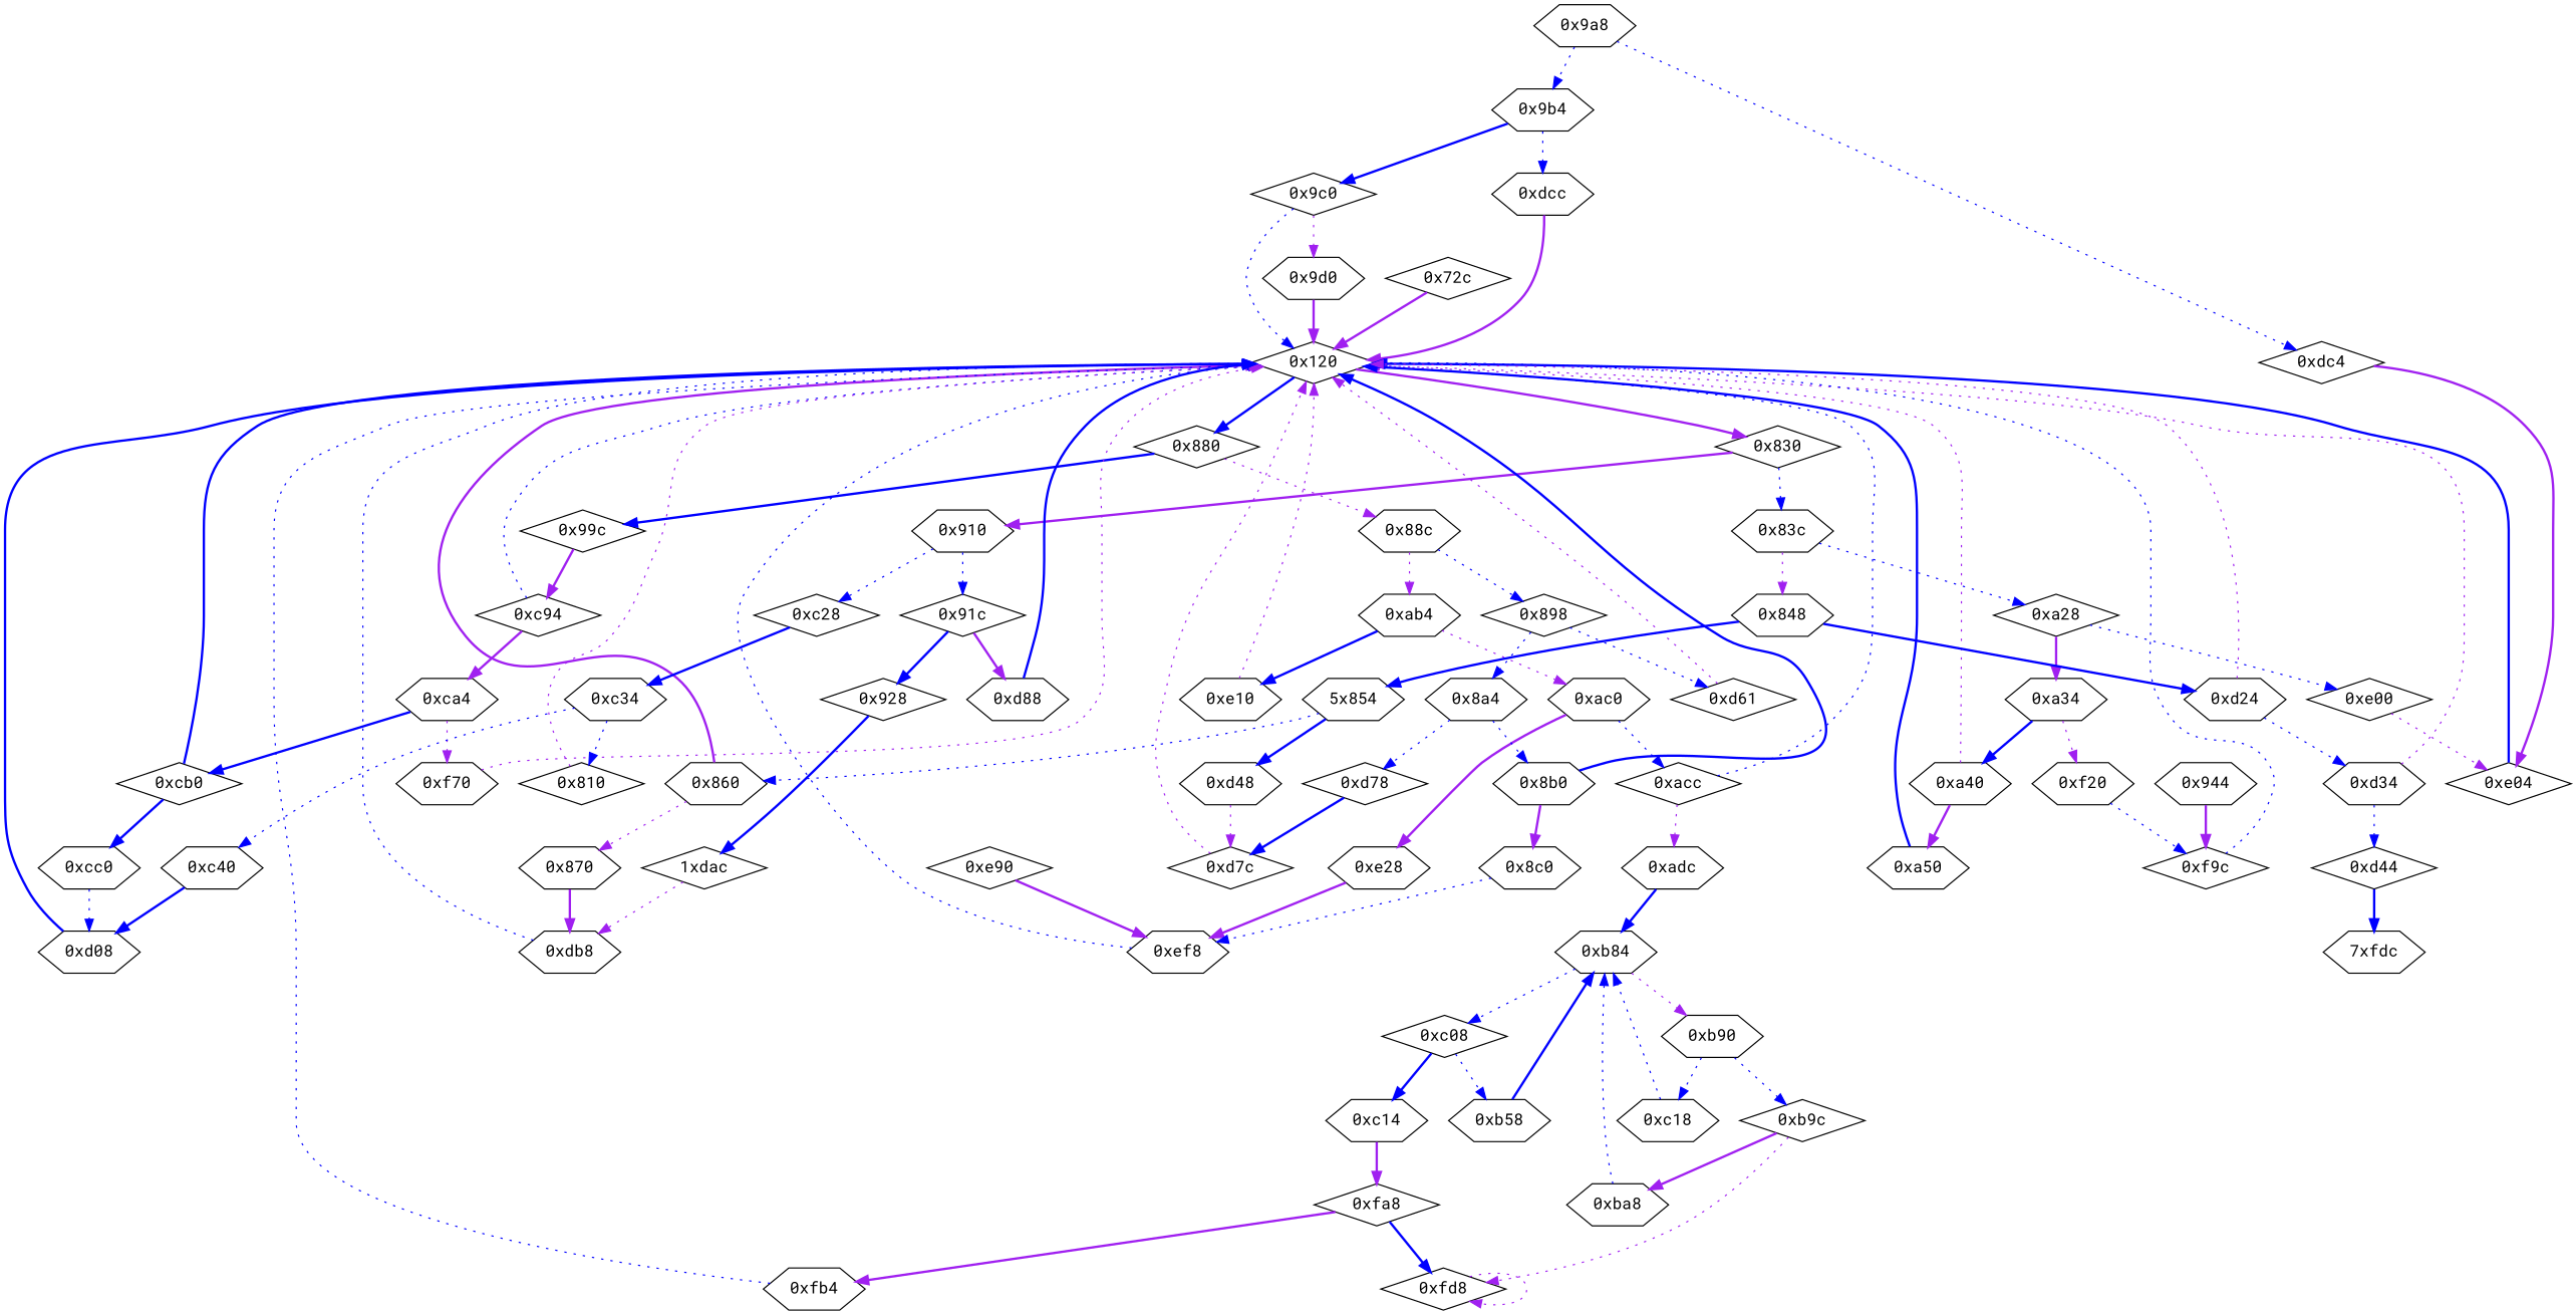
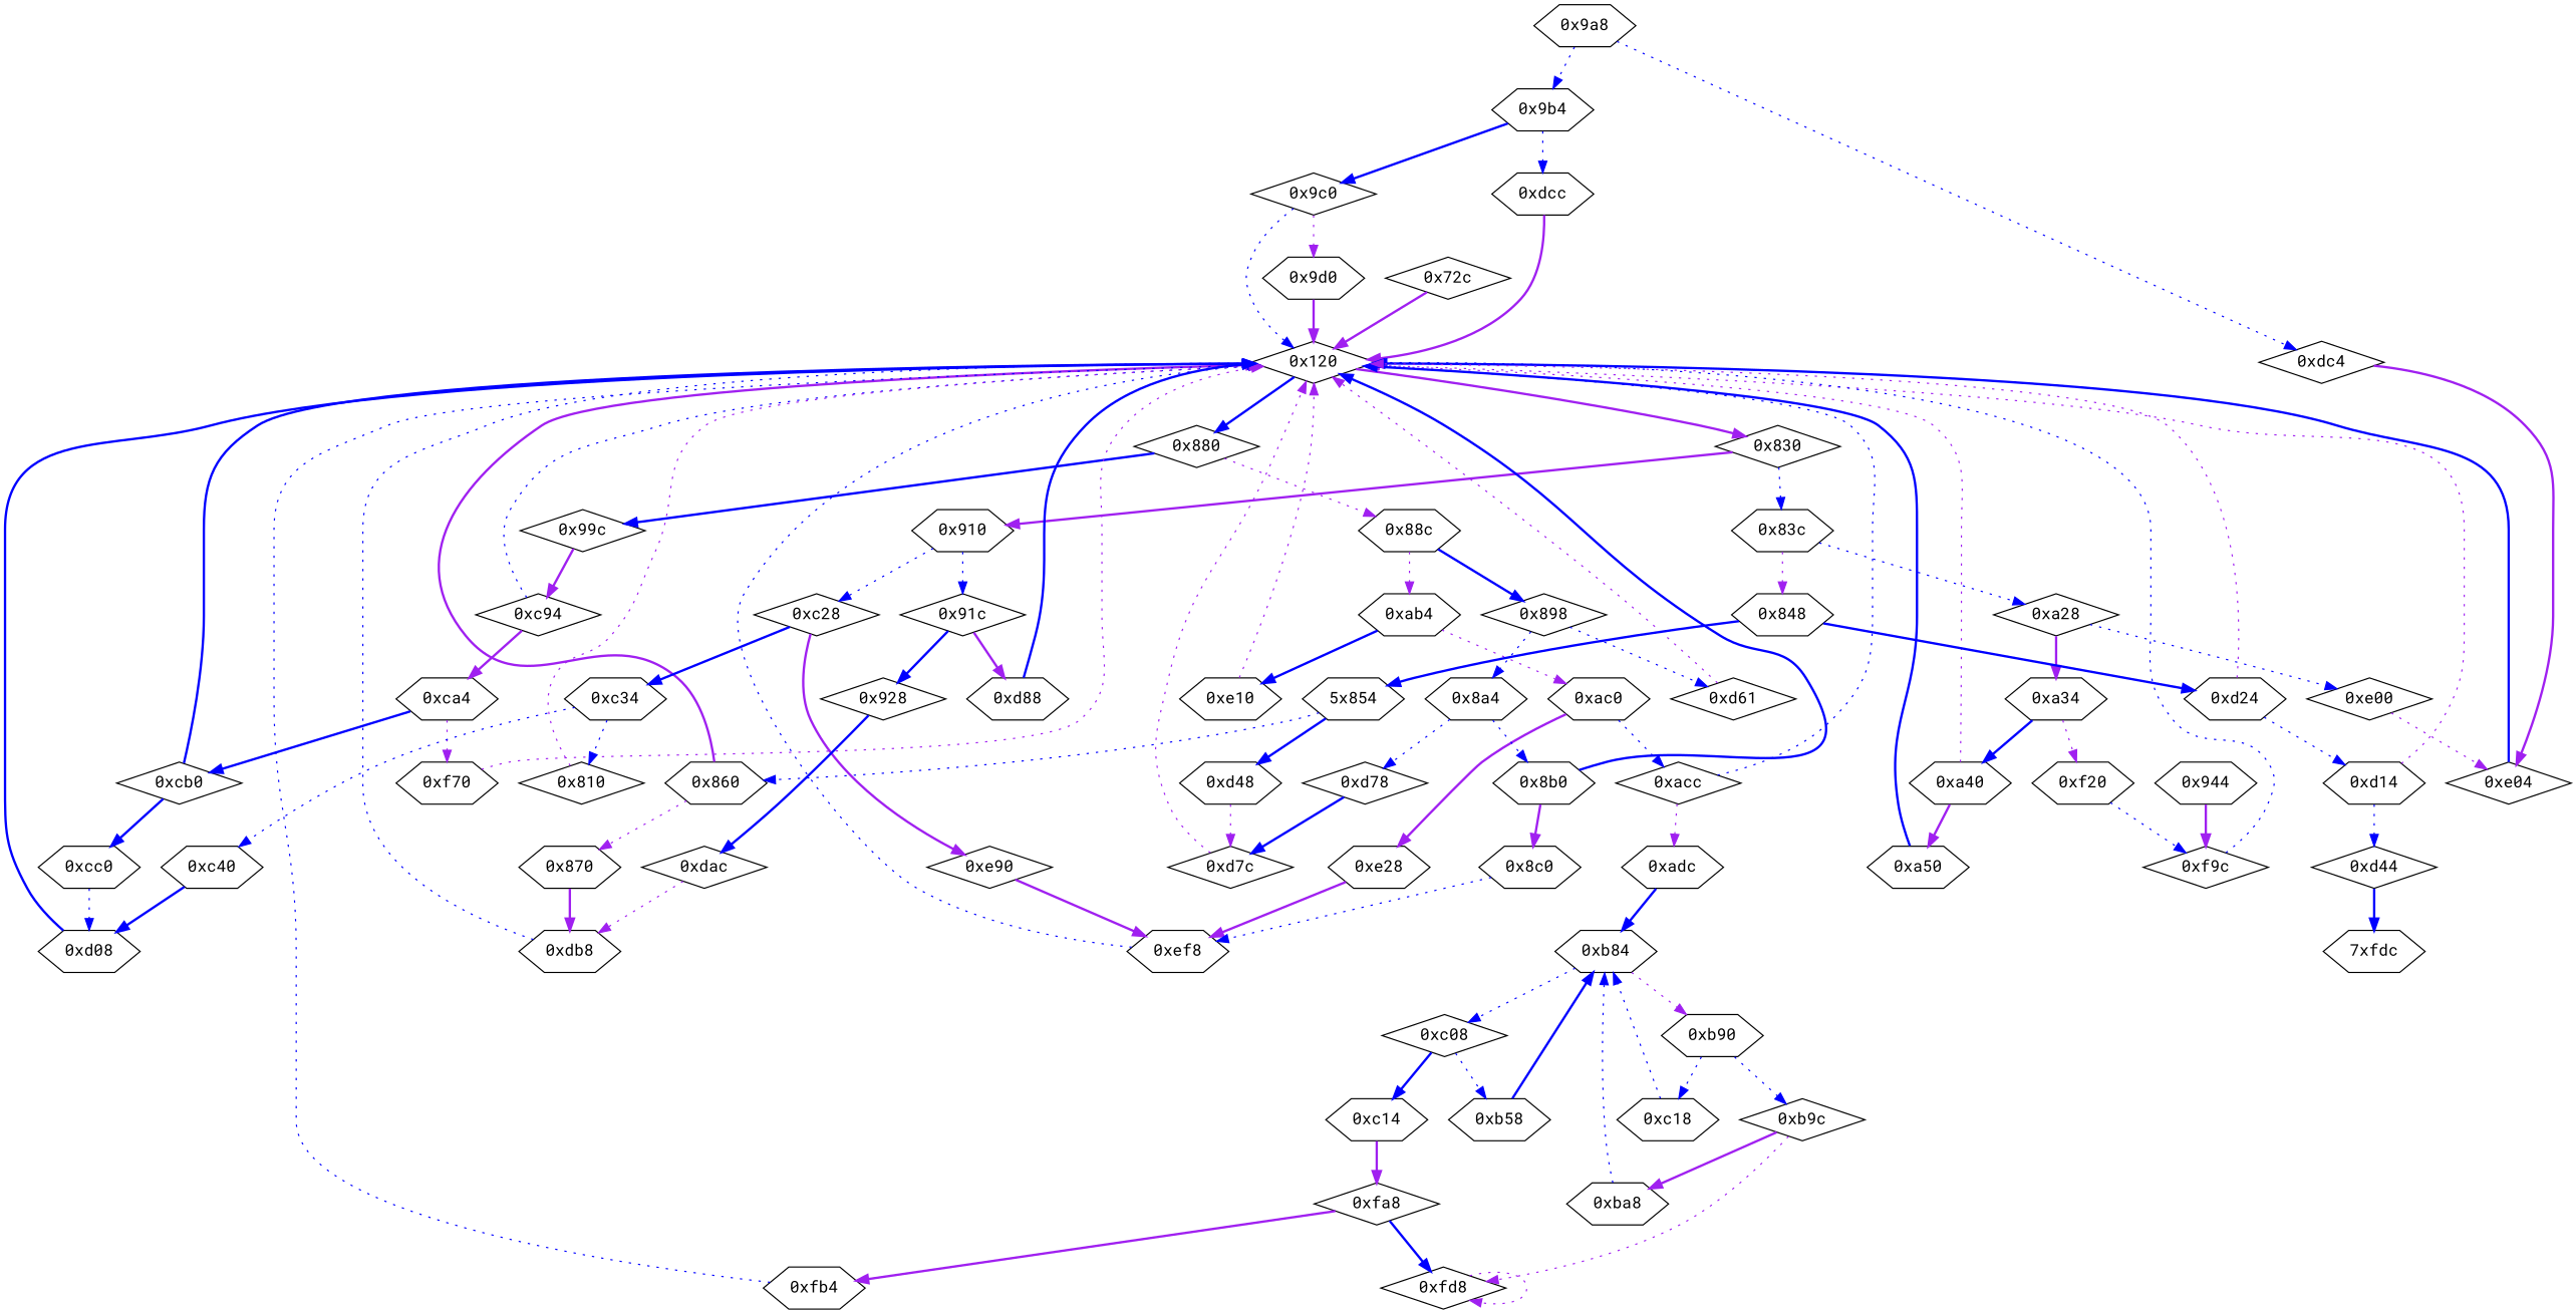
  digraph {
    fontname="Roboto Mono"
    node [fontname="Roboto Mono" opcode="[u'ldr', u'cmp', u'b']" shape=hexagon]
    edge [color=blue fontname="Roboto Mono" style=dotted]
    "0x9d0" [opcode="[u'ldr', u'ldr', u'ldr', u'sub', u'mul', u'mvn', u'ldr', u'orr', u'mov', u'cmn', u'mov', u'ldr', u'cmp', u'mov', u'mov', u'mov', u'cmn', u'mov', u'mov', u'teq', u'mov', u'b']"]
    n2 [label="0x120" opcode="[u'mov', u'ldr', u'cmp', u'b']" shape=diamond]
    "0x880" [shape=diamond]
    "0x830" [shape=diamond]
    "0x99c" [shape=diamond]
    "0x88c"
    "0x83c"
    "0x910"
    "0xb9c" [shape=diamond]
    "0xfd8" [opcode="[u'b']" shape=diamond]
    "0xba8" [opcode="[u'mov', u'bl', u'ldr', u'ldr', u'ldr', u'sub', u'mul', u'eor', u'and', u'ldr', u'ldr', u'mov', u'mov', u'cmp', u'mov', u'cmp', u'mov', u'mov', u'cmp', u'mov', u'mov', u'teq', u'mov', u'b']"]
    "0xb84"
    "0xb90"
    "0xc08" [shape=diamond]
-   "0xd34" [opcode="[u'ldr', u'cmp', u'mov', u'b']"]
+   "0xd34" [opcode="[u'ldr', u'cmp', u'mov', u'b']" label="0xd14"]
    "0xd44" [opcode="[u'b']" shape=diamond]
    n17 [label="7xfdc" opcode="[u'ldr', u'ldr', u'ldr', u'ldr', u'sub', u'ldr', u'sub', u'pop']"]
    "0xe10" [opcode="[u'mov', u'bl', u'ldr', u'ldr', u'ldr', u'b']"]
    "0xc94" [opcode="[u'ldr', u'cmp', u'mov', u'b']" shape=diamond]
    "0xca4"
    "0x9a8"
    "0x9b4"
    "0xdc4" [opcode="[u'mov', u'b']" shape=diamond]
    "0xcb0" [opcode="[u'ldr', u'cmp', u'mov', u'b']" shape=diamond]
    n25 [label="0xf70" opcode="[u'ldr', u'ldr', u'ldr', u'b']"]
    "0xdcc" [opcode="[u'ldrb', u'ldrb', u'ldr', u'eor', u'tst', u'ldr', u'mov', u'cmp', u'mov', u'mov', u'cmp', u'mov', u'b']"]
    "0x9c0" [opcode="[u'ldr', u'cmp', u'mov', u'b']" shape=diamond]
    "0xe04" [opcode="[u'str', u'ldr', u'b']" shape=diamond]
    "0xcc0" [opcode="[u'ldr', u'ldr', u'ldr', u'ldr', u'ldr', u'mov', u'sub', u'mul', u'cmp', u'mov', u'mvn', u'mov', u'ldr', u'orr', u'cmn', u'mov', u'teq', u'ldr']"]
    "0xab4"
    "0xac0"
    "0xacc" [opcode="[u'ldr', u'cmp', u'mov', u'b']" shape=diamond]
    "0xe28" [opcode="[u'ldr', u'ldr', u'mov', u'cmp', u'mov', u'mov', u'strb', u'ldr', u'ldr', u'ldr', u'sub', u'sub', u'add', u'mul', u'eor', u'and', u'ldr', u'mov', u'mov', u'ldr', u'ldr', u'cmp', u'mov', u'teq', u'mov', u'b']"]
    "0xadc" [opcode="[u'str', u'str', u'ldr', u'str', u'ldr', u'ldr', u'bl', u'mov', u'ldr', u'ldr', u'ldr', u'sub', u'sub', u'add', u'mul', u'ldr', u'mvn', u'orr', u'cmn', u'mov', u'ldr', u'mov', u'strb', u'mov', u'cmp', u'mov', u'strb', u'ldr', u'ldr', u'ldr', u'b']"]
    "0xef8" [opcode="[u'mov', u'cmp', u'mov', u'cmp', u'mov', u'b']"]
    "0x860" [opcode="[u'ldr', u'cmp', u'mov', u'b']"]
    "0x870" [opcode="[u'ldrb', u'ldr', u'ldr', u'b']"]
    "0xdb8" [opcode="[u'cmp', u'mov', u'b']"]
    "0xfa8" [shape=diamond]
    "0xfb4" [opcode="[u'ldr', u'ldr', u'ldr', u'ldrb', u'str', u'mov', u'str', u'mov', u'b']"]
    "0xc14" [opcode="[u'b']"]
    "0x8b0" [opcode="[u'ldr', u'cmp', u'mov', u'b']"]
    "0x8c0" [opcode="[u'ldr', u'mov', u'ldr', u'ldr', u'add', u'sub', u'sub', u'mul', u'eor', u'and', u'ldr', u'mov', u'mov', u'ldr', u'ldr', u'cmp', u'mov', u'teq', u'ldr', u'b']"]
    "0x944" [opcode="[u'ldr', u'ldr', u'ldr', u'rsb', u'mvn', u'mul', u'mvn', u'ldr', u'ldr', u'ldr', u'orr', u'cmn', u'mov', u'mov', u'cmp', u'mov', u'mov', u'mov', u'cmn', u'mov', u'mov', u'b']"]
    "0xf9c" [opcode="[u'teq', u'mov', u'b']" shape=diamond]
    n46 [label="5x854"]
    "0xd48" [opcode="[u'ldr', u'bl', u'ldr', u'ldr', u'sub', u'add', u'add', u'b']"]
    "0xd7c" [opcode="[u'str', u'ldr', u'b']" shape=diamond]
    "0xa28" [shape=diamond]
    "0xa34"
    "0xe00" [opcode="[u'mov']" shape=diamond]
    "0xa40" [opcode="[u'ldr', u'cmp', u'mov', u'b']"]
    "0xf20" [opcode="[u'mov', u'bl', u'ldr', u'ldr', u'ldr', u'sub', u'add', u'add', u'str', u'ldr', u'ldr', u'ldr', u'add', u'sub', u'sub', u'mul', u'eor', u'and', u'ldr', u'ldr', u'ldr', u'mov', u'mov', u'cmp', u'mov', u'cmp', u'mov', u'mov', u'cmp', u'mov', u'mov']"]
    "0xa50" [opcode="[u'ldr', u'mov', u'str', u'ldr', u'ldr', u'sub', u'mul', u'mov', u'eor', u'and', u'ldr', u'mov', u'ldr', u'cmp', u'mov', u'teq', u'ldr', u'mov', u'mov', u'cmp', u'mov', u'mov', u'cmp', u'mov', u'b']"]
    "0xc40" [opcode="[u'ldr', u'ldr', u'ldr', u'ldr', u'ldr', u'mov', u'add', u'cmp', u'sub', u'mov', u'sub', u'mul', u'mov', u'mvn', u'ldr', u'orr', u'cmn', u'mov', u'teq', u'ldr', u'b']"]
    "0xc34"
    "0x810" [opcode="[u'ldr', u'cmp', u'mov', u'ldr']" shape=diamond]
    "0xd08" [opcode="[u'mov', u'cmn', u'mov', u'mov', u'cmp', u'mov', u'b']"]
    "0x898" [shape=diamond]
    "0x8a4"
    n61 [label="0xd61" opcode="[u'ldr', u'str', u'mov', u'b']" shape=diamond]
    "0x848"
    "0xd24" [opcode="[u'ldr', u'cmp', u'ldr', u'b']"]
    "0x91c" [shape=diamond]
    "0xc28" [shape=diamond]
    "0xc18" [opcode="[u'mov', u'bl', u'mov', u'b']"]
    "0xb58" [opcode="[u'ldrb', u'ldrb', u'eor', u'tst', u'mov', u'mov', u'cmp', u'mov', u'mov', u'cmp', u'mov']"]
    "0x928" [shape=diamond]
-   "0xdac" [opcode="[u'ldrb', u'ldr', u'ldr']" shape=diamond label="1xdac"]
+   "0xdac" [opcode="[u'ldrb', u'ldr', u'ldr']" shape=diamond]
    "0xd88" [opcode="[u'ldr', u'str', u'ldr', u'ldr', u'ldr', u'ldr', u'cmp', u'mov', u'b']"]
    "0xd78" [opcode="[u'mov']" shape=diamond]
    "0x72c" [opcode="[u'push', u'add', u'sub', u'mov', u'ldr', u'mov', u'mvn', u'ldr', u'ldr', u'str', u'ldr', u'ldr', u'rsb', u'mvn', u'mul', u'mov', u'eor', u'tst', u'ldr', u'mov', u'mov', u'strb', u'ldr', u'cmp', u'mov', u'strb', u'ldr', u'ldr', u'ldr', u'ldr', u'str', u'ldr', u'str', u'ldr', u'str', u'ldr', u'ldr', u'str', u'ldr', u'str', u'ldr', u'str', u'ldr', u'str', u'ldr', u'str', u'ldr', u'str', u'ldr', u'str', u'ldr', u'add', u'str', u'str', u'str', u'str', u'b']" shape=diamond]
    "0xe90" [opcode="[u'sub', u'mov', u'str', u'cmp', u'mov', u'mov', u'mov', u'strb', u'ldr', u'ldr', u'ldr', u'sub', u'sub', u'add', u'mul', u'eor', u'and', u'ldr', u'mov', u'mov', u'ldr', u'ldr', u'cmp', u'mov', u'teq', u'ldr']" shape=diamond]
    "0x9d0" -> n2 [color=purple style=bold]
    n2 -> "0x880" [style=bold]
    n2 -> "0x830" [color=purple style=bold]
    "0x880" -> "0x99c" [style=bold]
    "0x880" -> "0x88c" [color=purple]
    "0x830" -> "0x83c"
    "0x830" -> "0x910" [color=purple style=bold]
    "0x99c" -> "0xc94" [color=purple style=bold]
    "0x88c" -> "0xab4" [color=purple]
-   "0x88c" -> "0x898"
+   "0x88c" -> "0x898" [style=bold]
    "0x83c" -> "0xa28"
    "0x83c" -> "0x848" [color=purple]
    "0x910" -> "0x91c"
    "0x910" -> "0xc28"
    "0xb9c" -> "0xfd8" [color=purple]
    "0xb9c" -> "0xba8" [color=purple style=bold]
    "0xfd8" -> "0xfd8" [color=purple]
    "0xba8" -> "0xb84"
    "0xb84" -> "0xb90" [color=purple]
    "0xb84" -> "0xc08"
    "0xb90" -> "0xb9c"
    "0xb90" -> "0xc18"
    "0xc08" -> "0xc14" [style=bold]
    "0xc08" -> "0xb58"
    "0xd34" -> n2 [color=purple]
    "0xd34" -> "0xd44"
    "0xd44" -> n17 [style=bold]
    "0xe10" -> n2 [color=purple]
    "0xc94" -> n2
    "0xc94" -> "0xca4" [color=purple style=bold]
    "0xca4" -> "0xcb0" [style=bold]
    "0xca4" -> n25 [color=purple]
    "0x9a8" -> "0x9b4"
    "0x9a8" -> "0xdc4"
    "0x9b4" -> "0xdcc"
    "0x9b4" -> "0x9c0" [style=bold]
    "0xdc4" -> "0xe04" [color=purple style=bold]
    "0xcb0" -> n2 [style=bold]
    "0xcb0" -> "0xcc0" [style=bold]
    n25 -> n2 [color=purple]
    "0xdcc" -> n2 [color=purple style=bold]
    "0x9c0" -> "0x9d0" [color=purple]
    "0x9c0" -> n2
    "0xe04" -> n2 [style=bold]
    "0xcc0" -> "0xd08"
    "0xab4" -> "0xe10" [style=bold]
    "0xab4" -> "0xac0" [color=purple]
    "0xac0" -> "0xacc"
    "0xac0" -> "0xe28" [color=purple style=bold]
    "0xacc" -> n2
    "0xacc" -> "0xadc" [color=purple]
    "0xe28" -> "0xef8" [color=purple style=bold]
    "0xadc" -> "0xb84" [style=bold]
    "0xef8" -> n2
    "0x860" -> n2 [color=purple style=bold]
    "0x860" -> "0x870" [color=purple]
    "0x870" -> "0xdb8" [color=purple style=bold]
    "0xdb8" -> n2
    "0xfa8" -> "0xfd8" [style=bold]
    "0xfa8" -> "0xfb4" [color=purple style=bold]
    "0xfb4" -> n2
    "0xc14" -> "0xfa8" [color=purple style=bold]
    "0x8b0" -> n2 [style=bold]
    "0x8b0" -> "0x8c0" [color=purple style=bold]
    "0x8c0" -> "0xef8"
    "0x944" -> "0xf9c" [color=purple style=bold]
    "0xf9c" -> n2
    n46 -> "0x860"
    n46 -> "0xd48" [style=bold]
    "0xd48" -> "0xd7c" [color=purple]
    "0xd7c" -> n2 [color=purple]
    "0xa28" -> "0xa34" [color=purple style=bold]
    "0xa28" -> "0xe00"
    "0xa34" -> "0xa40" [style=bold]
    "0xa34" -> "0xf20" [color=purple]
    "0xe00" -> "0xe04" [color=purple]
    "0xa40" -> n2 [color=purple]
    "0xa40" -> "0xa50" [color=purple style=bold]
    "0xf20" -> "0xf9c"
    "0xa50" -> n2 [style=bold]
    "0xc40" -> "0xd08" [style=bold]
    "0xc34" -> "0xc40"
    "0xc34" -> "0x810"
    "0x810" -> n2 [color=purple]
    "0xd08" -> n2 [style=bold]
    "0x898" -> "0x8a4"
    "0x898" -> n61
    "0x8a4" -> "0x8b0"
    "0x8a4" -> "0xd78"
    n61 -> n2 [color=purple]
    "0x848" -> n46 [style=bold]
    "0x848" -> "0xd24" [style=bold]
    "0xd24" -> n2 [color=purple]
    "0xd24" -> "0xd34"
    "0x91c" -> "0x928" [style=bold]
    "0x91c" -> "0xd88" [color=purple style=bold]
    "0xc28" -> "0xc34" [style=bold]
+   "0xc28" -> "0xe90" [color=purple style=bold]
    "0xc18" -> "0xb84"
    "0xb58" -> "0xb84" [style=bold]
    "0x928" -> "0xdac" [style=bold]
    "0xdac" -> "0xdb8" [color=purple]
    "0xd88" -> n2 [style=bold]
    "0xd78" -> "0xd7c" [style=bold]
    "0x72c" -> n2 [color=purple style=bold]
    "0xe90" -> "0xef8" [color=purple style=bold]
  }
